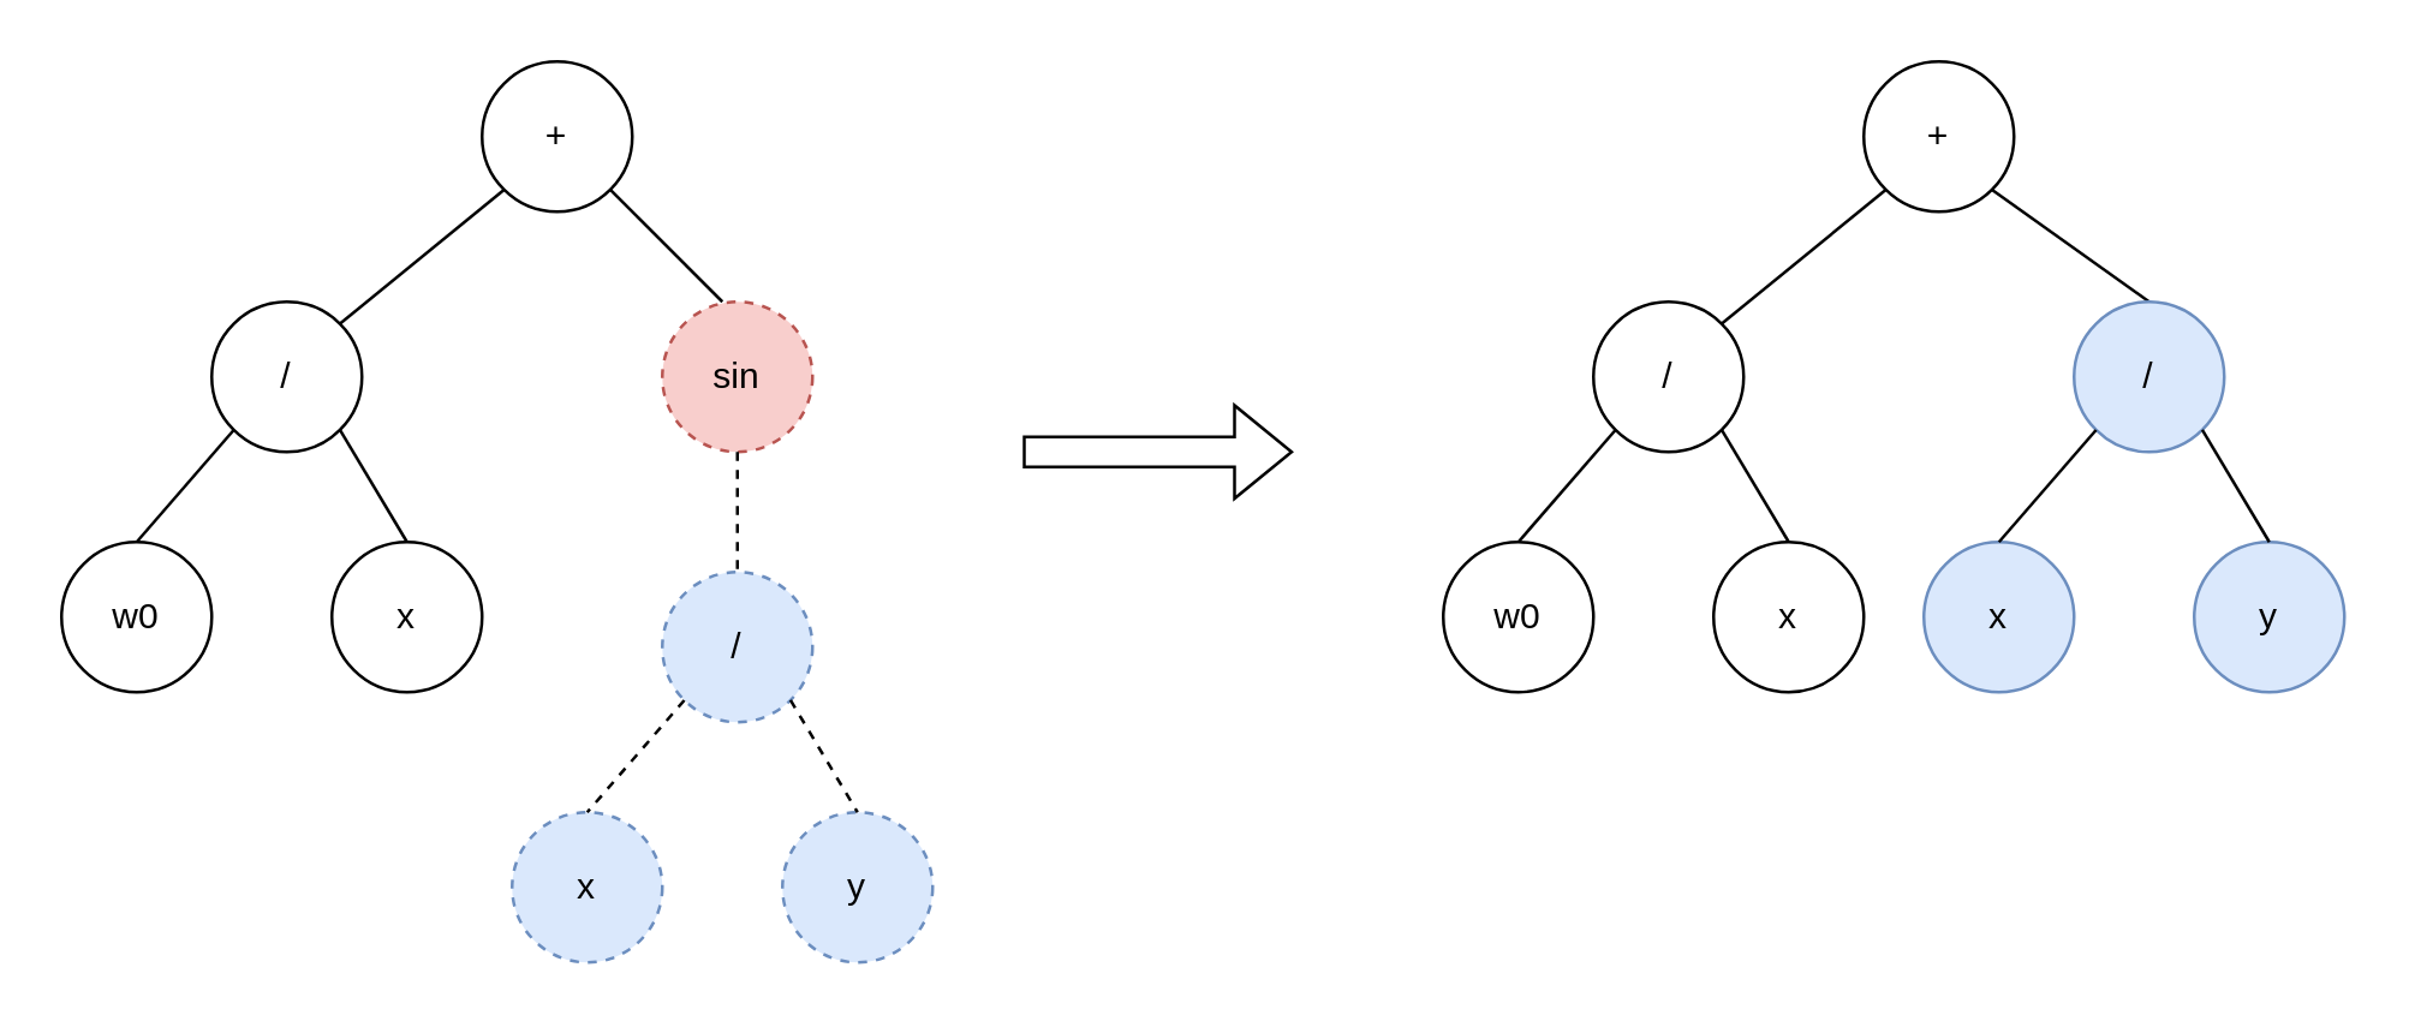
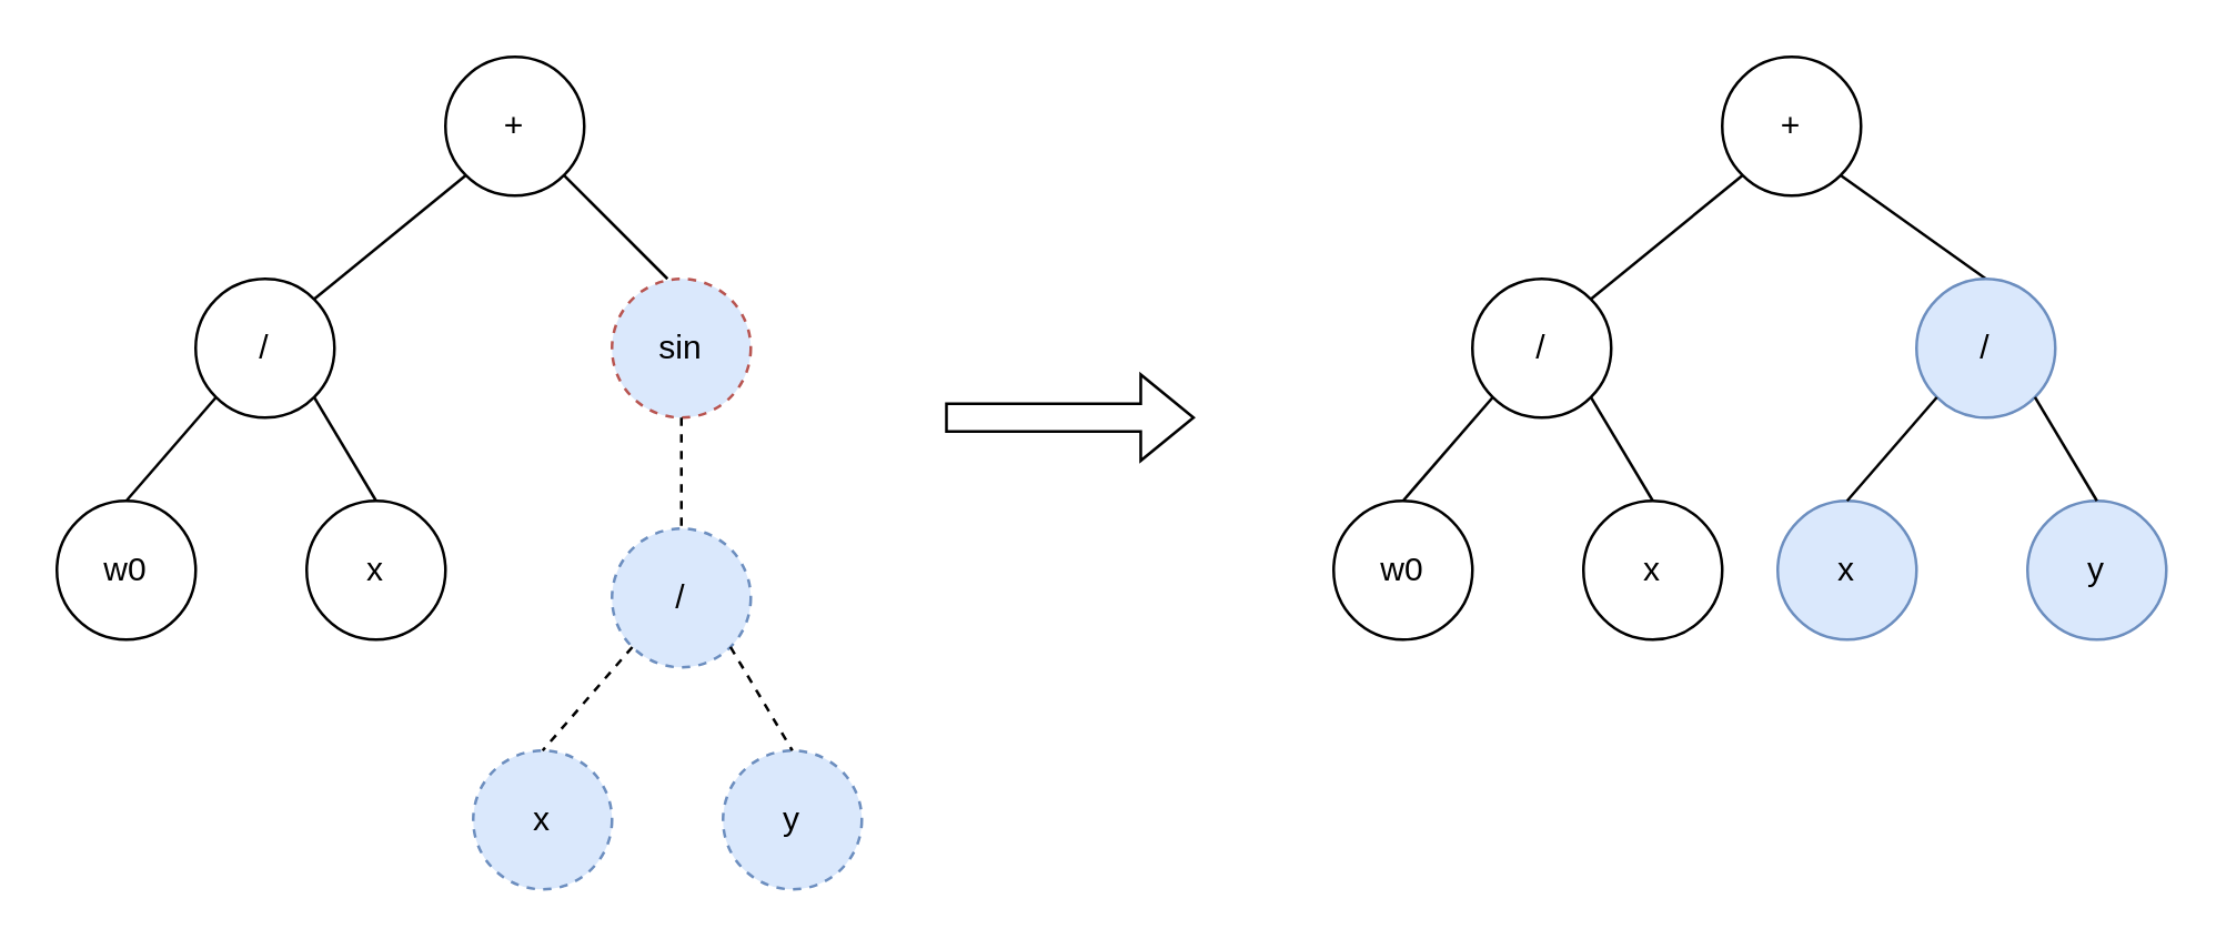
  <mxCell id="0" />
  <mxCell id="1" parent="0" />
  <mxCell id="2" value="w0" style="ellipse;whiteSpace=wrap;html=1;" vertex="1" parent="1"><mxGeometry x="20" y="180" width="50" height="50" as="geometry" /></mxCell>
  <mxCell id="3" value="+" style="ellipse;whiteSpace=wrap;html=1;" vertex="1" parent="1"><mxGeometry x="160" y="20" width="50" height="50" as="geometry" /></mxCell>
  <mxCell id="4" style="rounded=0;orthogonalLoop=1;jettySize=auto;html=1;exitX=1;exitY=1;exitDx=0;exitDy=0;entryX=0.4;entryY=0;entryDx=0;entryDy=0;entryPerimeter=0;endArrow=none;endFill=0;" edge="1" parent="1" source="3"><mxGeometry relative="1" as="geometry"><mxPoint x="240" y="100" as="targetPoint" /></mxGeometry></mxCell>
  <mxCell id="5" value="/" style="ellipse;whiteSpace=wrap;html=1;" vertex="1" parent="1"><mxGeometry x="70" y="100" width="50" height="50" as="geometry" /></mxCell>
  <mxCell id="6" value="" style="endArrow=none;html=1;rounded=0;exitX=0;exitY=1;exitDx=0;exitDy=0;entryX=1;entryY=0;entryDx=0;entryDy=0;endFill=0;" edge="1" parent="1" source="3" target="5"><mxGeometry width="50" height="50" relative="1" as="geometry"><mxPoint x="192" y="130" as="sourcePoint" /><mxPoint x="160" y="167" as="targetPoint" /></mxGeometry></mxCell>
  <mxCell id="7" value="x" style="ellipse;whiteSpace=wrap;html=1;" vertex="1" parent="1"><mxGeometry x="110" y="180" width="50" height="50" as="geometry" /></mxCell>
  <mxCell id="8" value="" style="endArrow=none;html=1;rounded=0;exitX=0;exitY=1;exitDx=0;exitDy=0;entryX=0.5;entryY=0;entryDx=0;entryDy=0;endFill=0;" edge="1" parent="1" source="5" target="2"><mxGeometry width="50" height="50" relative="1" as="geometry"><mxPoint x="64" y="136" as="sourcePoint" /><mxPoint x="10" y="180" as="targetPoint" /></mxGeometry></mxCell>
  <mxCell id="9" value="" style="endArrow=none;html=1;rounded=0;exitX=1;exitY=1;exitDx=0;exitDy=0;entryX=0.5;entryY=0;entryDx=0;entryDy=0;endFill=0;" edge="1" parent="1" source="5" target="7"><mxGeometry width="50" height="50" relative="1" as="geometry"><mxPoint x="114" y="160" as="sourcePoint" /><mxPoint x="80" y="204" as="targetPoint" /></mxGeometry></mxCell>
  <mxCell id="10" value="x" style="ellipse;whiteSpace=wrap;html=1;fillColor=#dae8fc;strokeColor=#6c8ebf;dashed=1;" vertex="1" parent="1"><mxGeometry x="170" y="270" width="50" height="50" as="geometry" /></mxCell>
- <mxCell id="11" value="sin" style="ellipse;whiteSpace=wrap;html=1;fillColor=#f8cecc;strokeColor=#b85450;dashed=1;" vertex="1" parent="1"><mxGeometry x="220" y="100" width="50" height="50" as="geometry" /></mxCell>
+ <mxCell id="11" value="sin" style="ellipse;whiteSpace=wrap;html=1;fillColor=#dae8fc;strokeColor=#b85450;dashed=1;" vertex="1" parent="1"><mxGeometry x="220" y="100" width="50" height="50" as="geometry" /></mxCell>
  <mxCell id="12" value="/" style="ellipse;whiteSpace=wrap;html=1;fillColor=#dae8fc;strokeColor=#6c8ebf;dashed=1;" vertex="1" parent="1"><mxGeometry x="220" y="190" width="50" height="50" as="geometry" /></mxCell>
  <mxCell id="13" value="" style="endArrow=none;html=1;rounded=0;exitX=0.5;exitY=1;exitDx=0;exitDy=0;entryX=0.5;entryY=0;entryDx=0;entryDy=0;endFill=0;fillColor=#fff2cc;strokeColor=light-dark(#000000, #6d5100);dashed=1;" edge="1" parent="1" source="11" target="12"><mxGeometry width="50" height="50" relative="1" as="geometry"><mxPoint x="342" y="220" as="sourcePoint" /><mxPoint x="310" y="257" as="targetPoint" /></mxGeometry></mxCell>
  <mxCell id="14" value="y" style="ellipse;whiteSpace=wrap;html=1;fillColor=#dae8fc;strokeColor=#6c8ebf;dashed=1;" vertex="1" parent="1"><mxGeometry x="260" y="270" width="50" height="50" as="geometry" /></mxCell>
  <mxCell id="15" value="" style="endArrow=none;html=1;rounded=0;exitX=0;exitY=1;exitDx=0;exitDy=0;entryX=0.5;entryY=0;entryDx=0;entryDy=0;endFill=0;fillColor=#fff2cc;strokeColor=light-dark(#000000, #6d5100);dashed=1;" edge="1" parent="1" source="12" target="10"><mxGeometry width="50" height="50" relative="1" as="geometry"><mxPoint x="214" y="226" as="sourcePoint" /><mxPoint x="160" y="270" as="targetPoint" /></mxGeometry></mxCell>
  <mxCell id="16" value="" style="endArrow=none;html=1;rounded=0;exitX=1;exitY=1;exitDx=0;exitDy=0;entryX=0.5;entryY=0;entryDx=0;entryDy=0;endFill=0;fillColor=#fff2cc;strokeColor=light-dark(#000000, #6d5100);dashed=1;" edge="1" parent="1" source="12" target="14"><mxGeometry width="50" height="50" relative="1" as="geometry"><mxPoint x="264" y="250" as="sourcePoint" /><mxPoint x="230" y="294" as="targetPoint" /></mxGeometry></mxCell>
  <mxCell id="17" value="" style="shape=flexArrow;endArrow=classic;html=1;rounded=0;" edge="1" parent="1"><mxGeometry width="50" height="50" relative="1" as="geometry"><mxPoint x="340" y="150" as="sourcePoint" /><mxPoint x="430" y="150" as="targetPoint" /></mxGeometry></mxCell>
  <mxCell id="18" value="w0" style="ellipse;whiteSpace=wrap;html=1;" vertex="1" parent="1"><mxGeometry x="480" y="180" width="50" height="50" as="geometry" /></mxCell>
  <mxCell id="19" value="+" style="ellipse;whiteSpace=wrap;html=1;" vertex="1" parent="1"><mxGeometry x="620" y="20" width="50" height="50" as="geometry" /></mxCell>
  <mxCell id="20" style="rounded=0;orthogonalLoop=1;jettySize=auto;html=1;exitX=1;exitY=1;exitDx=0;exitDy=0;entryX=0.5;entryY=0;entryDx=0;entryDy=0;endArrow=none;endFill=0;" edge="1" parent="1" source="19" target="27"><mxGeometry relative="1" as="geometry"><mxPoint x="700" y="100" as="targetPoint" /></mxGeometry></mxCell>
  <mxCell id="21" value="/" style="ellipse;whiteSpace=wrap;html=1;" vertex="1" parent="1"><mxGeometry x="530" y="100" width="50" height="50" as="geometry" /></mxCell>
  <mxCell id="22" value="" style="endArrow=none;html=1;rounded=0;exitX=0;exitY=1;exitDx=0;exitDy=0;entryX=1;entryY=0;entryDx=0;entryDy=0;endFill=0;" edge="1" parent="1" source="19" target="21"><mxGeometry width="50" height="50" relative="1" as="geometry"><mxPoint x="652" y="130" as="sourcePoint" /><mxPoint x="620" y="167" as="targetPoint" /></mxGeometry></mxCell>
  <mxCell id="23" value="x" style="ellipse;whiteSpace=wrap;html=1;" vertex="1" parent="1"><mxGeometry x="570" y="180" width="50" height="50" as="geometry" /></mxCell>
  <mxCell id="24" value="" style="endArrow=none;html=1;rounded=0;exitX=0;exitY=1;exitDx=0;exitDy=0;entryX=0.5;entryY=0;entryDx=0;entryDy=0;endFill=0;" edge="1" parent="1" source="21" target="18"><mxGeometry width="50" height="50" relative="1" as="geometry"><mxPoint x="524" y="136" as="sourcePoint" /><mxPoint x="470" y="180" as="targetPoint" /></mxGeometry></mxCell>
  <mxCell id="25" value="" style="endArrow=none;html=1;rounded=0;exitX=1;exitY=1;exitDx=0;exitDy=0;entryX=0.5;entryY=0;entryDx=0;entryDy=0;endFill=0;" edge="1" parent="1" source="21" target="23"><mxGeometry width="50" height="50" relative="1" as="geometry"><mxPoint x="574" y="160" as="sourcePoint" /><mxPoint x="540" y="204" as="targetPoint" /></mxGeometry></mxCell>
  <mxCell id="26" value="x" style="ellipse;whiteSpace=wrap;html=1;fillColor=#dae8fc;strokeColor=#6c8ebf;" vertex="1" parent="1"><mxGeometry x="640" y="180" width="50" height="50" as="geometry" /></mxCell>
  <mxCell id="27" value="/" style="ellipse;whiteSpace=wrap;html=1;fillColor=#dae8fc;strokeColor=#6c8ebf;" vertex="1" parent="1"><mxGeometry x="690" y="100" width="50" height="50" as="geometry" /></mxCell>
  <mxCell id="28" value="y" style="ellipse;whiteSpace=wrap;html=1;fillColor=#dae8fc;strokeColor=#6c8ebf;" vertex="1" parent="1"><mxGeometry x="730" y="180" width="50" height="50" as="geometry" /></mxCell>
  <mxCell id="29" value="" style="endArrow=none;html=1;rounded=0;exitX=0;exitY=1;exitDx=0;exitDy=0;entryX=0.5;entryY=0;entryDx=0;entryDy=0;endFill=0;fillColor=#fff2cc;strokeColor=light-dark(#000000, #6d5100);" edge="1" parent="1" source="27" target="26"><mxGeometry width="50" height="50" relative="1" as="geometry"><mxPoint x="684" y="136" as="sourcePoint" /><mxPoint x="630" y="180" as="targetPoint" /></mxGeometry></mxCell>
  <mxCell id="30" value="" style="endArrow=none;html=1;rounded=0;exitX=1;exitY=1;exitDx=0;exitDy=0;entryX=0.5;entryY=0;entryDx=0;entryDy=0;endFill=0;fillColor=#fff2cc;strokeColor=light-dark(#000000, #6d5100);" edge="1" parent="1" source="27" target="28"><mxGeometry width="50" height="50" relative="1" as="geometry"><mxPoint x="734" y="160" as="sourcePoint" /><mxPoint x="700" y="204" as="targetPoint" /></mxGeometry></mxCell>
